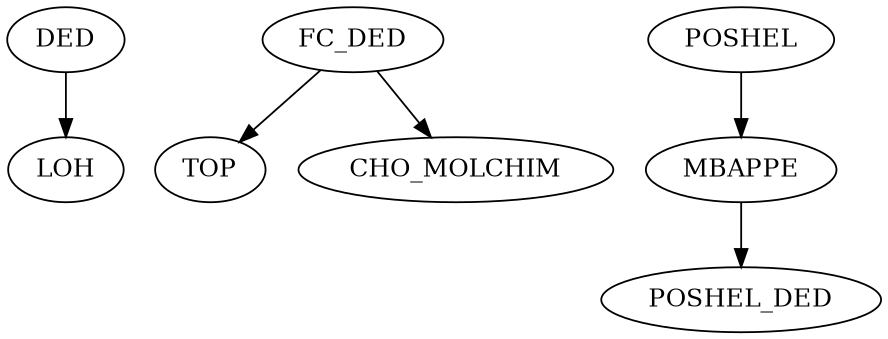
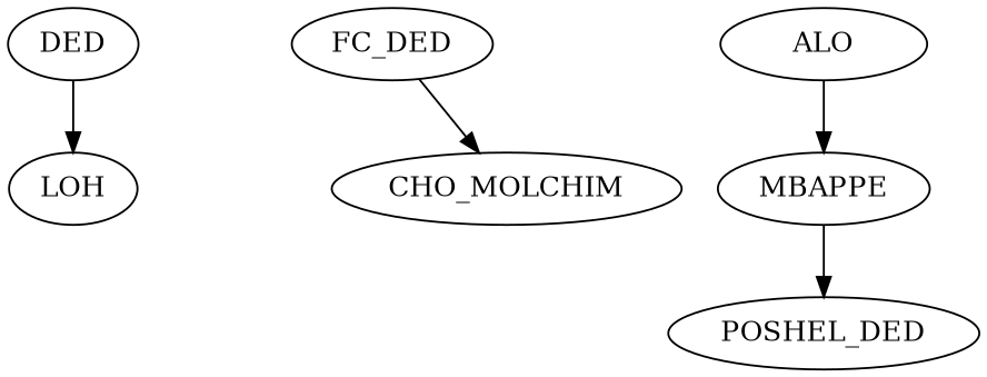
  digraph {
    DED
    LOH
    n3 [label=FC_DED]
-   TOP
    CHO_MOLCHIM
-   ALO [label=POSHEL]
+   ALO
    MBAPPE
    n8 [label=POSHEL_DED]
    DED -> LOH
-   n3 -> TOP
    n3 -> CHO_MOLCHIM
    ALO -> MBAPPE
    MBAPPE -> n8
  }
